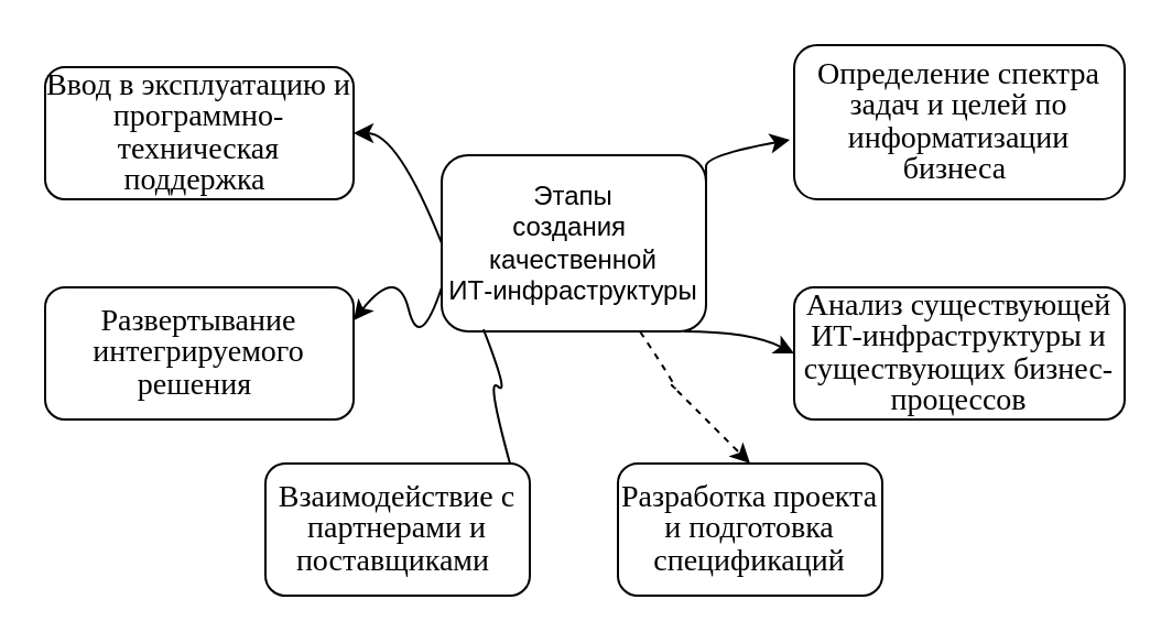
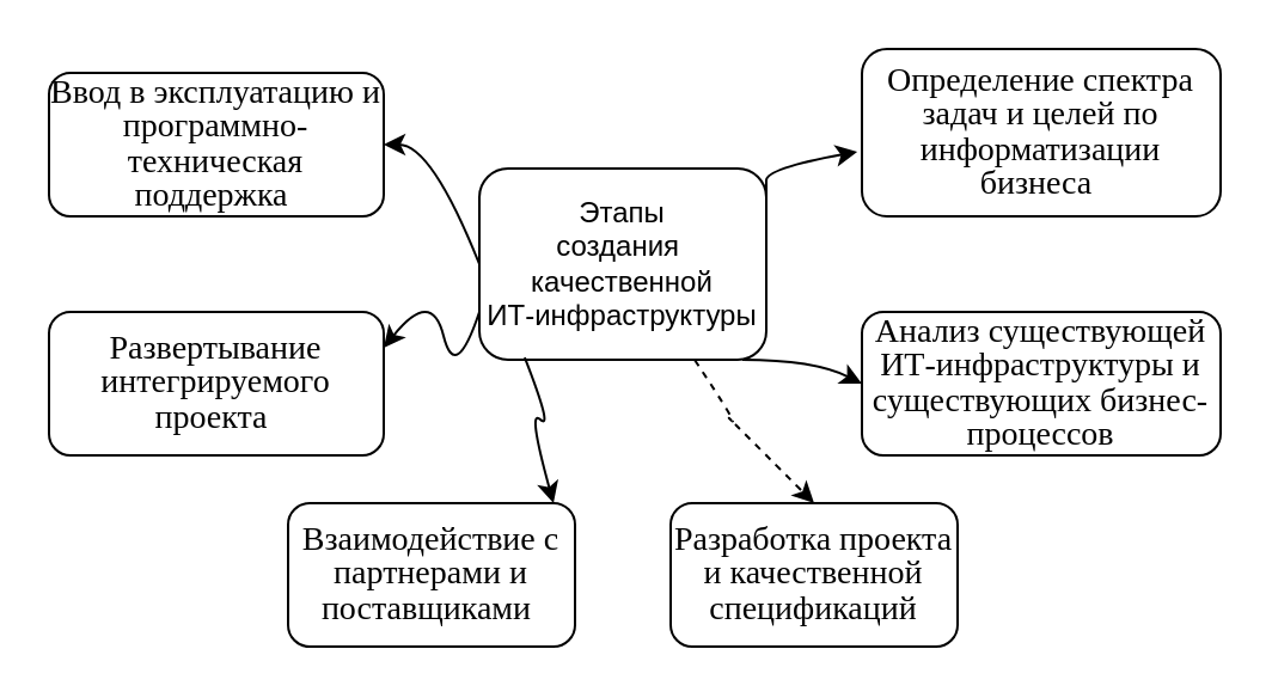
  <mxCell id="0" />
  <mxCell id="1" parent="0" />
  <mxCell id="2" value="Этапы&lt;br&gt;создания&amp;nbsp;&lt;br&gt;качественной&lt;br&gt;ИТ-инфраструктуры" style="rounded=1;whiteSpace=wrap;html=1;" vertex="1" parent="1"><mxGeometry x="200" y="70" width="120" height="80" as="geometry" /></mxCell>
- <mxCell id="3" value="&lt;span style=&quot;line-height: 107% ; font-family: &amp;#34;times new roman&amp;#34; , serif&quot;&gt;&lt;font style=&quot;font-size: 14px&quot;&gt;Развертывание интегрируемого решения&amp;nbsp;&lt;/font&gt;&lt;/span&gt;" style="rounded=1;whiteSpace=wrap;html=1;" vertex="1" parent="1"><mxGeometry x="20" y="130" width="140" height="60" as="geometry" /></mxCell>
+ <mxCell id="3" value="&lt;span style=&quot;line-height: 107% ; font-family: &amp;#34;times new roman&amp;#34; , serif&quot;&gt;&lt;font style=&quot;font-size: 14px&quot;&gt;Развертывание интегрируемого проекта&amp;nbsp;&lt;/font&gt;&lt;/span&gt;" style="rounded=1;whiteSpace=wrap;html=1;" vertex="1" parent="1"><mxGeometry x="20" y="130" width="140" height="60" as="geometry" /></mxCell>
  <mxCell id="4" value="&lt;span style=&quot;line-height: 107% ; font-family: &amp;#34;times new roman&amp;#34; , serif&quot;&gt;&lt;font style=&quot;font-size: 14px&quot;&gt;Анализ существующей ИТ-инфраструктуры и существующих бизнес-процессов&lt;/font&gt;&lt;/span&gt;" style="rounded=1;whiteSpace=wrap;html=1;" vertex="1" parent="1"><mxGeometry x="360" y="130" width="150" height="60" as="geometry" /></mxCell>
  <mxCell id="5" value="&lt;span style=&quot;line-height: 107% ; font-family: &amp;#34;times new roman&amp;#34; , serif&quot;&gt;&lt;font style=&quot;font-size: 14px&quot;&gt;Взаимодействие с партнерами и поставщиками&amp;nbsp;&lt;/font&gt;&lt;/span&gt;" style="rounded=1;whiteSpace=wrap;html=1;" vertex="1" parent="1"><mxGeometry x="120" y="210" width="120" height="60" as="geometry" /></mxCell>
  <mxCell id="6" value="&lt;span style=&quot;line-height: 107% ; font-family: &amp;#34;times new roman&amp;#34; , serif&quot;&gt;&lt;font style=&quot;font-size: 14px&quot;&gt;Определение спектра задач и целей по информатизации бизнеса&amp;nbsp;&lt;/font&gt;&lt;/span&gt;" style="rounded=1;whiteSpace=wrap;html=1;" vertex="1" parent="1"><mxGeometry x="360" y="20" width="150" height="70" as="geometry" /></mxCell>
  <mxCell id="7" value="&lt;span style=&quot;line-height: 107% ; font-family: &amp;#34;times new roman&amp;#34; , serif&quot;&gt;&lt;font style=&quot;font-size: 14px&quot;&gt;Ввод в эксплуатацию и программно-техническая поддержка&amp;nbsp;&lt;/font&gt;&lt;/span&gt;" style="rounded=1;whiteSpace=wrap;html=1;" vertex="1" parent="1"><mxGeometry x="20" y="30" width="140" height="60" as="geometry" /></mxCell>
- <mxCell id="8" value="&lt;span style=&quot;line-height: 107% ; font-family: &amp;#34;times new roman&amp;#34; , serif&quot;&gt;&lt;font style=&quot;font-size: 14px&quot;&gt;Разработка проекта и подготовка спецификаций&lt;/font&gt;&lt;/span&gt;" style="rounded=1;whiteSpace=wrap;html=1;" vertex="1" parent="1"><mxGeometry x="280" y="210" width="120" height="60" as="geometry" /></mxCell>
+ <mxCell id="8" value="&lt;span style=&quot;line-height: 107% ; font-family: &amp;#34;times new roman&amp;#34; , serif&quot;&gt;&lt;font style=&quot;font-size: 14px&quot;&gt;Разработка проекта и качественной спецификаций&lt;/font&gt;&lt;/span&gt;" style="rounded=1;whiteSpace=wrap;html=1;" vertex="1" parent="1"><mxGeometry x="280" y="210" width="120" height="60" as="geometry" /></mxCell>
  <mxCell id="9" value="" style="curved=1;endArrow=classic;html=1;rounded=0;fontSize=14;entryX=1;entryY=0.5;entryDx=0;entryDy=0;exitX=0;exitY=0.5;exitDx=0;exitDy=0;" edge="1" parent="1" source="2" target="7"><mxGeometry width="50" height="50" relative="1" as="geometry"><mxPoint x="150" y="140" as="sourcePoint" /><mxPoint x="200" y="90" as="targetPoint" /><Array as="points"><mxPoint x="180" y="60" /></Array></mxGeometry></mxCell>
  <mxCell id="10" value="" style="curved=1;endArrow=classic;html=1;rounded=0;fontSize=14;entryX=0;entryY=0.5;entryDx=0;entryDy=0;" edge="1" parent="1" target="4"><mxGeometry width="50" height="50" relative="1" as="geometry"><mxPoint x="310" y="150" as="sourcePoint" /><mxPoint x="330" y="150" as="targetPoint" /><Array as="points"><mxPoint x="340" y="150" /></Array></mxGeometry></mxCell>
  <mxCell id="11" value="" style="curved=1;endArrow=classic;html=1;rounded=0;fontSize=14;entryX=-0.013;entryY=0.614;entryDx=0;entryDy=0;entryPerimeter=0;" edge="1" parent="1" target="6"><mxGeometry width="50" height="50" relative="1" as="geometry"><mxPoint x="320" y="90" as="sourcePoint" /><mxPoint x="350" y="70" as="targetPoint" /><Array as="points"><mxPoint x="320" y="80" /><mxPoint x="320" y="70" /></Array></mxGeometry></mxCell>
  <mxCell id="12" value="" style="curved=1;endArrow=classic;html=1;rounded=0;fontSize=14;entryX=0.5;entryY=0;entryDx=0;entryDy=0;exitX=0.75;exitY=1;exitDx=0;exitDy=0;dashed=1;" edge="1" parent="1" source="2" target="8"><mxGeometry width="50" height="50" relative="1" as="geometry"><mxPoint x="240" y="220" as="sourcePoint" /><mxPoint x="290" y="170" as="targetPoint" /><Array as="points"><mxPoint x="310" y="180" /><mxPoint x="300" y="170" /></Array></mxGeometry></mxCell>
- <mxCell id="13" value="" style="curved=1;endArrow=none;html=1;rounded=0;fontSize=14;entryX=0.925;entryY=0;entryDx=0;entryDy=0;entryPerimeter=0;exitX=0.158;exitY=0.988;exitDx=0;exitDy=0;exitPerimeter=0;" edge="1" parent="1" source="2" target="5"><mxGeometry width="50" height="50" relative="1" as="geometry"><mxPoint x="170" y="220" as="sourcePoint" /><mxPoint x="220" y="170" as="targetPoint" /><Array as="points"><mxPoint x="231" y="180" /><mxPoint x="220" y="170" /></Array></mxGeometry></mxCell>
+ <mxCell id="13" value="" style="curved=1;endArrow=classic;html=1;rounded=0;fontSize=14;entryX=0.925;entryY=0;entryDx=0;entryDy=0;entryPerimeter=0;exitX=0.158;exitY=0.988;exitDx=0;exitDy=0;exitPerimeter=0;" edge="1" parent="1" source="2" target="5"><mxGeometry width="50" height="50" relative="1" as="geometry"><mxPoint x="170" y="220" as="sourcePoint" /><mxPoint x="220" y="170" as="targetPoint" /><Array as="points"><mxPoint x="231" y="180" /><mxPoint x="220" y="170" /></Array></mxGeometry></mxCell>
  <mxCell id="14" value="" style="curved=1;endArrow=classic;html=1;rounded=0;fontSize=14;entryX=1;entryY=0.25;entryDx=0;entryDy=0;exitX=0;exitY=0.75;exitDx=0;exitDy=0;" edge="1" parent="1" source="2" target="3"><mxGeometry width="50" height="50" relative="1" as="geometry"><mxPoint x="100" y="160" as="sourcePoint" /><mxPoint x="150" y="110" as="targetPoint" /><Array as="points"><mxPoint x="190" y="160" /><mxPoint x="180" y="120" /></Array></mxGeometry></mxCell>
